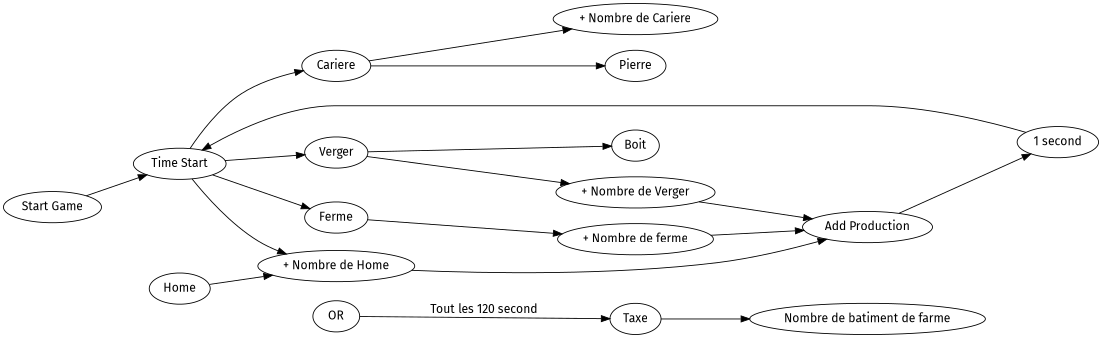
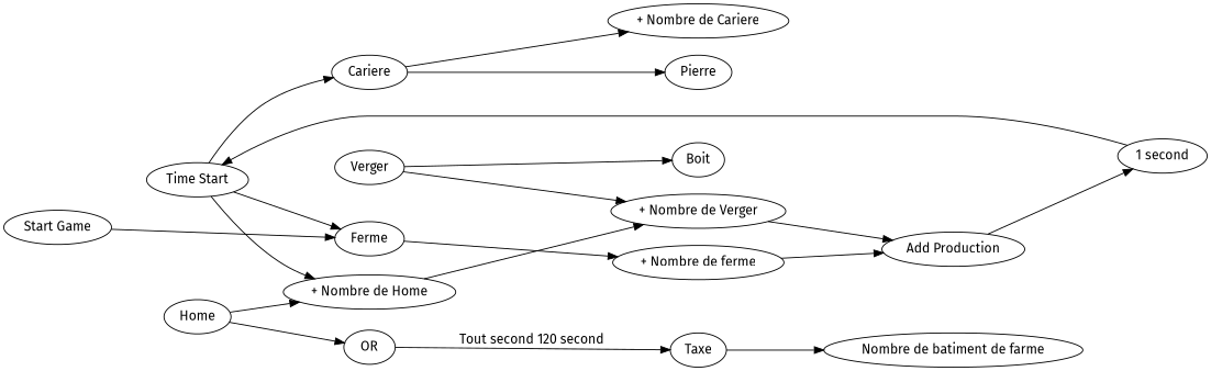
  digraph {
    fontname="Fira Sans"
    rankdir=LR
    node [fontname="Fira Sans"]
    edge [fontname="Fira Sans"]
    "Start Game"
    "Time Start"
    Ferme
    Verger
    Cariere
    "+ Nombre de Home"
    Home
    OR
    "+ Nombre de ferme"
    Boit
    "+ Nombre de Verger"
    Pierre
    "+ Nombre de Cariere"
    Taxe
    "Add Production"
    "Nombre de batiment de farme"
    "1 second"
-   "Start Game" -> "Time Start"
+   "Start Game" -> Ferme
    "Time Start" -> Ferme
-   "Time Start" -> Verger
    "Time Start" -> Cariere
    "Time Start" -> "+ Nombre de Home"
    Ferme -> "+ Nombre de ferme"
    Verger -> Boit
    Verger -> "+ Nombre de Verger"
    Cariere -> Pierre
    Cariere -> "+ Nombre de Cariere"
-   "+ Nombre de Home" -> "Add Production"
+   "+ Nombre de Home" -> "+ Nombre de Verger"
    Home -> "+ Nombre de Home"
-   OR -> Taxe [label="Tout les 120 second"]
+   Home -> OR
+   OR -> Taxe [label="Tout second 120 second"]
    "+ Nombre de ferme" -> "Add Production"
    "+ Nombre de Verger" -> "Add Production"
    Taxe -> "Nombre de batiment de farme"
    "Add Production" -> "1 second"
    "1 second" -> "Time Start"
  }
